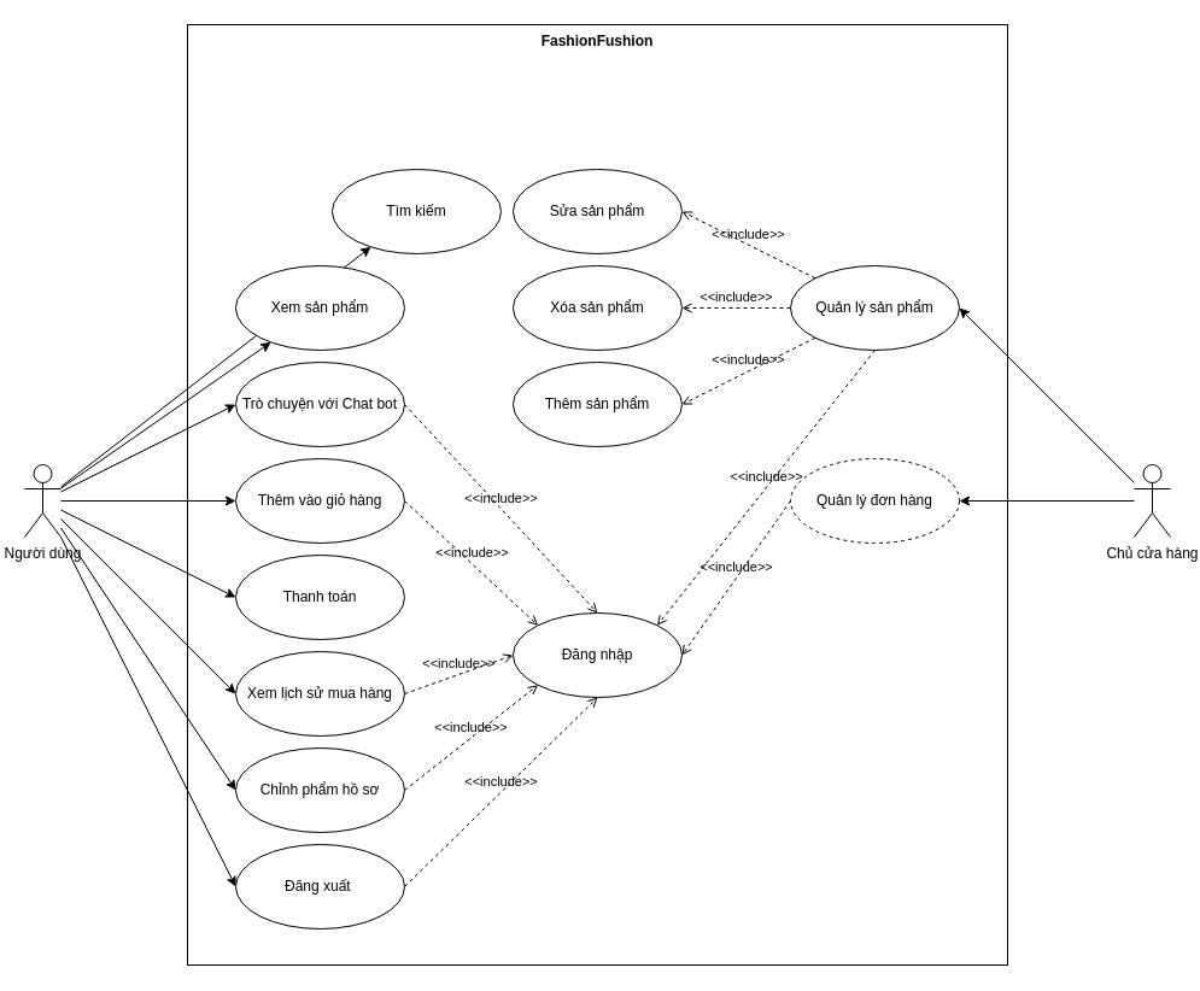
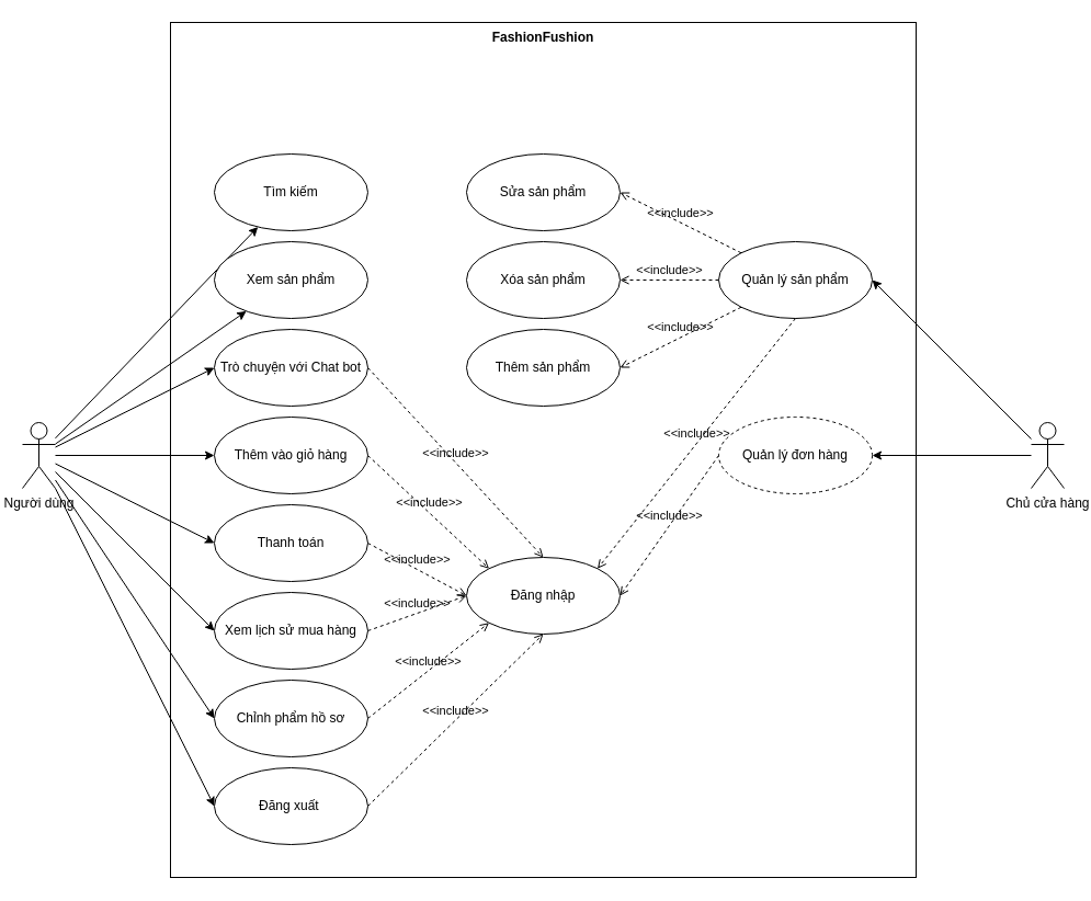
  <mxCell id="0" />
  <mxCell id="1" parent="0" />
  <mxCell id="2" value="FashionFushion" style="shape=rect;html=1;verticalAlign=top;fontStyle=1;whiteSpace=wrap;align=center;" parent="1" vertex="1"><mxGeometry x="155" y="20" width="680" height="780" as="geometry" /></mxCell>
  <mxCell id="3" style="rounded=0;orthogonalLoop=1;jettySize=auto;html=1;" parent="1" source="11" target="15" edge="1"><mxGeometry relative="1" as="geometry" /></mxCell>
  <mxCell id="4" style="rounded=0;orthogonalLoop=1;jettySize=auto;html=1;" parent="1" source="11" target="16" edge="1"><mxGeometry relative="1" as="geometry" /></mxCell>
  <mxCell id="5" style="rounded=0;orthogonalLoop=1;jettySize=auto;html=1;entryX=0;entryY=0.5;entryDx=0;entryDy=0;" parent="1" source="11" target="22" edge="1"><mxGeometry relative="1" as="geometry" /></mxCell>
  <mxCell id="6" style="rounded=0;orthogonalLoop=1;jettySize=auto;html=1;entryX=0;entryY=0.5;entryDx=0;entryDy=0;" parent="1" source="11" target="17" edge="1"><mxGeometry relative="1" as="geometry" /></mxCell>
  <mxCell id="7" style="rounded=0;orthogonalLoop=1;jettySize=auto;html=1;entryX=0;entryY=0.5;entryDx=0;entryDy=0;" parent="1" source="11" target="18" edge="1"><mxGeometry relative="1" as="geometry" /></mxCell>
  <mxCell id="8" style="rounded=0;orthogonalLoop=1;jettySize=auto;html=1;entryX=0;entryY=0.5;entryDx=0;entryDy=0;" parent="1" source="11" target="19" edge="1"><mxGeometry relative="1" as="geometry" /></mxCell>
  <mxCell id="9" style="rounded=0;orthogonalLoop=1;jettySize=auto;html=1;entryX=0;entryY=0.5;entryDx=0;entryDy=0;" parent="1" source="11" target="20" edge="1"><mxGeometry relative="1" as="geometry" /></mxCell>
  <mxCell id="10" style="rounded=0;orthogonalLoop=1;jettySize=auto;html=1;entryX=0;entryY=0.5;entryDx=0;entryDy=0;" parent="1" source="11" target="21" edge="1"><mxGeometry relative="1" as="geometry" /></mxCell>
  <mxCell id="11" value="Người dùng" style="shape=umlActor;html=1;verticalLabelPosition=bottom;verticalAlign=top;align=center;" parent="1" vertex="1"><mxGeometry x="20" y="385" width="30" height="60" as="geometry" /></mxCell>
  <mxCell id="12" style="rounded=0;orthogonalLoop=1;jettySize=auto;html=1;entryX=1;entryY=0.5;entryDx=0;entryDy=0;" parent="1" source="14" target="31" edge="1"><mxGeometry relative="1" as="geometry" /></mxCell>
  <mxCell id="13" style="rounded=0;orthogonalLoop=1;jettySize=auto;html=1;entryX=1;entryY=0.5;entryDx=0;entryDy=0;" parent="1" source="14" target="30" edge="1"><mxGeometry relative="1" as="geometry" /></mxCell>
  <mxCell id="14" value="Chủ cửa hàng" style="shape=umlActor;html=1;verticalLabelPosition=bottom;verticalAlign=top;align=center;" parent="1" vertex="1"><mxGeometry x="940" y="385" width="30" height="60" as="geometry" /></mxCell>
- <mxCell id="15" value="Tìm kiếm" style="ellipse;whiteSpace=wrap;html=1;" parent="1" vertex="1"><mxGeometry x="275" y="140" width="140" height="70" as="geometry" /></mxCell>
+ <mxCell id="15" value="Tìm kiếm" style="ellipse;whiteSpace=wrap;html=1;" parent="1" vertex="1"><mxGeometry x="195" y="140" width="140" height="70" as="geometry" /></mxCell>
  <mxCell id="16" value="Xem sản phẩm" style="ellipse;whiteSpace=wrap;html=1;" parent="1" vertex="1"><mxGeometry x="195" y="220" width="140" height="70" as="geometry" /></mxCell>
  <mxCell id="17" value="Thêm vào giỏ hàng" style="ellipse;whiteSpace=wrap;html=1;" parent="1" vertex="1"><mxGeometry x="195" y="380" width="140" height="70" as="geometry" /></mxCell>
  <mxCell id="18" value="Thanh toán" style="ellipse;whiteSpace=wrap;html=1;" parent="1" vertex="1"><mxGeometry x="195" y="460" width="140" height="70" as="geometry" /></mxCell>
  <mxCell id="19" value="Xem lịch sử mua hàng" style="ellipse;whiteSpace=wrap;html=1;" parent="1" vertex="1"><mxGeometry x="195" y="540" width="140" height="70" as="geometry" /></mxCell>
  <mxCell id="20" value="Chỉnh phẩm hồ sơ" style="ellipse;whiteSpace=wrap;html=1;" parent="1" vertex="1"><mxGeometry x="195" y="620" width="140" height="70" as="geometry" /></mxCell>
  <mxCell id="21" value="Đăng xuất&amp;nbsp;" style="ellipse;whiteSpace=wrap;html=1;" parent="1" vertex="1"><mxGeometry x="195" y="700" width="140" height="70" as="geometry" /></mxCell>
  <mxCell id="22" value="Trò chuyện với Chat bot" style="ellipse;whiteSpace=wrap;html=1;" parent="1" vertex="1"><mxGeometry x="195" y="300" width="140" height="70" as="geometry" /></mxCell>
  <mxCell id="23" value="Đăng nhập" style="ellipse;whiteSpace=wrap;html=1;" parent="1" vertex="1"><mxGeometry x="425" y="508" width="140" height="70" as="geometry" /></mxCell>
  <mxCell id="24" value="&amp;lt;&amp;lt;include&amp;gt;&amp;gt;" style="html=1;verticalAlign=bottom;labelBackgroundColor=none;endArrow=open;endFill=0;dashed=1;rounded=0;exitX=1;exitY=0.5;exitDx=0;exitDy=0;entryX=0.5;entryY=0;entryDx=0;entryDy=0;" parent="1" source="22" target="23" edge="1"><mxGeometry width="160" relative="1" as="geometry"><mxPoint x="375" y="300" as="sourcePoint" /><mxPoint x="535" y="300" as="targetPoint" /></mxGeometry></mxCell>
  <mxCell id="25" value="&amp;lt;&amp;lt;include&amp;gt;&amp;gt;" style="html=1;verticalAlign=bottom;labelBackgroundColor=none;endArrow=open;endFill=0;dashed=1;rounded=0;exitX=1;exitY=0.5;exitDx=0;exitDy=0;entryX=0;entryY=0;entryDx=0;entryDy=0;" parent="1" source="17" target="23" edge="1"><mxGeometry width="160" relative="1" as="geometry"><mxPoint x="305" y="380" as="sourcePoint" /><mxPoint x="445" y="553" as="targetPoint" /></mxGeometry></mxCell>
+ <mxCell id="26" value="&amp;lt;&amp;lt;include&amp;gt;&amp;gt;" style="html=1;verticalAlign=bottom;labelBackgroundColor=none;endArrow=open;endFill=0;dashed=1;rounded=0;exitX=1;exitY=0.5;exitDx=0;exitDy=0;entryX=0;entryY=0.5;entryDx=0;entryDy=0;" parent="1" source="18" target="23" edge="1"><mxGeometry width="160" relative="1" as="geometry"><mxPoint x="355" y="355" as="sourcePoint" /><mxPoint x="495" y="528" as="targetPoint" /></mxGeometry></mxCell>
  <mxCell id="27" value="&amp;lt;&amp;lt;include&amp;gt;&amp;gt;" style="html=1;verticalAlign=bottom;labelBackgroundColor=none;endArrow=open;endFill=0;dashed=1;rounded=0;exitX=1;exitY=0.5;exitDx=0;exitDy=0;entryX=0;entryY=0.5;entryDx=0;entryDy=0;" parent="1" source="19" target="23" edge="1"><mxGeometry width="160" relative="1" as="geometry"><mxPoint x="365" y="365" as="sourcePoint" /><mxPoint x="505" y="538" as="targetPoint" /></mxGeometry></mxCell>
  <mxCell id="28" value="&amp;lt;&amp;lt;include&amp;gt;&amp;gt;" style="html=1;verticalAlign=bottom;labelBackgroundColor=none;endArrow=open;endFill=0;dashed=1;rounded=0;exitX=1;exitY=0.5;exitDx=0;exitDy=0;entryX=0;entryY=1;entryDx=0;entryDy=0;" parent="1" source="20" target="23" edge="1"><mxGeometry width="160" relative="1" as="geometry"><mxPoint x="375" y="375" as="sourcePoint" /><mxPoint x="515" y="548" as="targetPoint" /></mxGeometry></mxCell>
  <mxCell id="29" value="&amp;lt;&amp;lt;include&amp;gt;&amp;gt;" style="html=1;verticalAlign=bottom;labelBackgroundColor=none;endArrow=open;endFill=0;dashed=1;rounded=0;exitX=1;exitY=0.5;exitDx=0;exitDy=0;entryX=0.5;entryY=1;entryDx=0;entryDy=0;" parent="1" source="21" target="23" edge="1"><mxGeometry width="160" relative="1" as="geometry"><mxPoint x="385" y="385" as="sourcePoint" /><mxPoint x="525" y="558" as="targetPoint" /></mxGeometry></mxCell>
  <mxCell id="30" value="Quản lý đơn hàng" style="ellipse;whiteSpace=wrap;html=1;dashed=1;" parent="1" vertex="1"><mxGeometry x="655" y="380" width="140" height="70" as="geometry" /></mxCell>
  <mxCell id="31" value="Quản lý sản phẩm" style="ellipse;whiteSpace=wrap;html=1;" parent="1" vertex="1"><mxGeometry x="655" y="220" width="140" height="70" as="geometry" /></mxCell>
  <mxCell id="32" value="Thêm sản phẩm" style="ellipse;whiteSpace=wrap;html=1;" parent="1" vertex="1"><mxGeometry x="425" y="300" width="140" height="70" as="geometry" /></mxCell>
  <mxCell id="33" value="Xóa sản phẩm" style="ellipse;whiteSpace=wrap;html=1;" parent="1" vertex="1"><mxGeometry x="425" y="220" width="140" height="70" as="geometry" /></mxCell>
  <mxCell id="34" value="Sửa sản phẩm" style="ellipse;whiteSpace=wrap;html=1;" parent="1" vertex="1"><mxGeometry x="425" y="140" width="140" height="70" as="geometry" /></mxCell>
  <mxCell id="35" value="&amp;lt;&amp;lt;include&amp;gt;&amp;gt;" style="html=1;verticalAlign=bottom;labelBackgroundColor=none;endArrow=open;endFill=0;dashed=1;rounded=0;exitX=0.5;exitY=1;exitDx=0;exitDy=0;entryX=1;entryY=0;entryDx=0;entryDy=0;" parent="1" source="31" target="23" edge="1"><mxGeometry width="160" relative="1" as="geometry"><mxPoint x="345" y="345" as="sourcePoint" /><mxPoint x="485" y="518" as="targetPoint" /></mxGeometry></mxCell>
  <mxCell id="36" value="&amp;lt;&amp;lt;include&amp;gt;&amp;gt;" style="html=1;verticalAlign=bottom;labelBackgroundColor=none;endArrow=open;endFill=0;dashed=1;rounded=0;exitX=0;exitY=0.5;exitDx=0;exitDy=0;entryX=1;entryY=0.5;entryDx=0;entryDy=0;" parent="1" source="30" target="23" edge="1"><mxGeometry width="160" relative="1" as="geometry"><mxPoint x="735" y="300" as="sourcePoint" /><mxPoint x="535" y="528" as="targetPoint" /></mxGeometry></mxCell>
  <mxCell id="37" value="&amp;lt;&amp;lt;include&amp;gt;&amp;gt;" style="html=1;verticalAlign=bottom;labelBackgroundColor=none;endArrow=open;endFill=0;dashed=1;rounded=0;exitX=0;exitY=0;exitDx=0;exitDy=0;entryX=1;entryY=0.5;entryDx=0;entryDy=0;" parent="1" source="31" target="34" edge="1"><mxGeometry width="160" relative="1" as="geometry"><mxPoint x="735" y="300" as="sourcePoint" /><mxPoint x="535" y="528" as="targetPoint" /></mxGeometry></mxCell>
  <mxCell id="38" value="&amp;lt;&amp;lt;include&amp;gt;&amp;gt;" style="html=1;verticalAlign=bottom;labelBackgroundColor=none;endArrow=open;endFill=0;dashed=1;rounded=0;exitX=0;exitY=0.5;exitDx=0;exitDy=0;entryX=1;entryY=0.5;entryDx=0;entryDy=0;" parent="1" source="31" target="33" edge="1"><mxGeometry width="160" relative="1" as="geometry"><mxPoint x="685" y="240" as="sourcePoint" /><mxPoint x="615" y="185" as="targetPoint" /></mxGeometry></mxCell>
  <mxCell id="39" value="&amp;lt;&amp;lt;include&amp;gt;&amp;gt;" style="html=1;verticalAlign=bottom;labelBackgroundColor=none;endArrow=open;endFill=0;dashed=1;rounded=0;exitX=0;exitY=1;exitDx=0;exitDy=0;entryX=1;entryY=0.5;entryDx=0;entryDy=0;" parent="1" source="31" target="32" edge="1"><mxGeometry width="160" relative="1" as="geometry"><mxPoint x="665" y="265" as="sourcePoint" /><mxPoint x="615" y="265" as="targetPoint" /></mxGeometry></mxCell>
